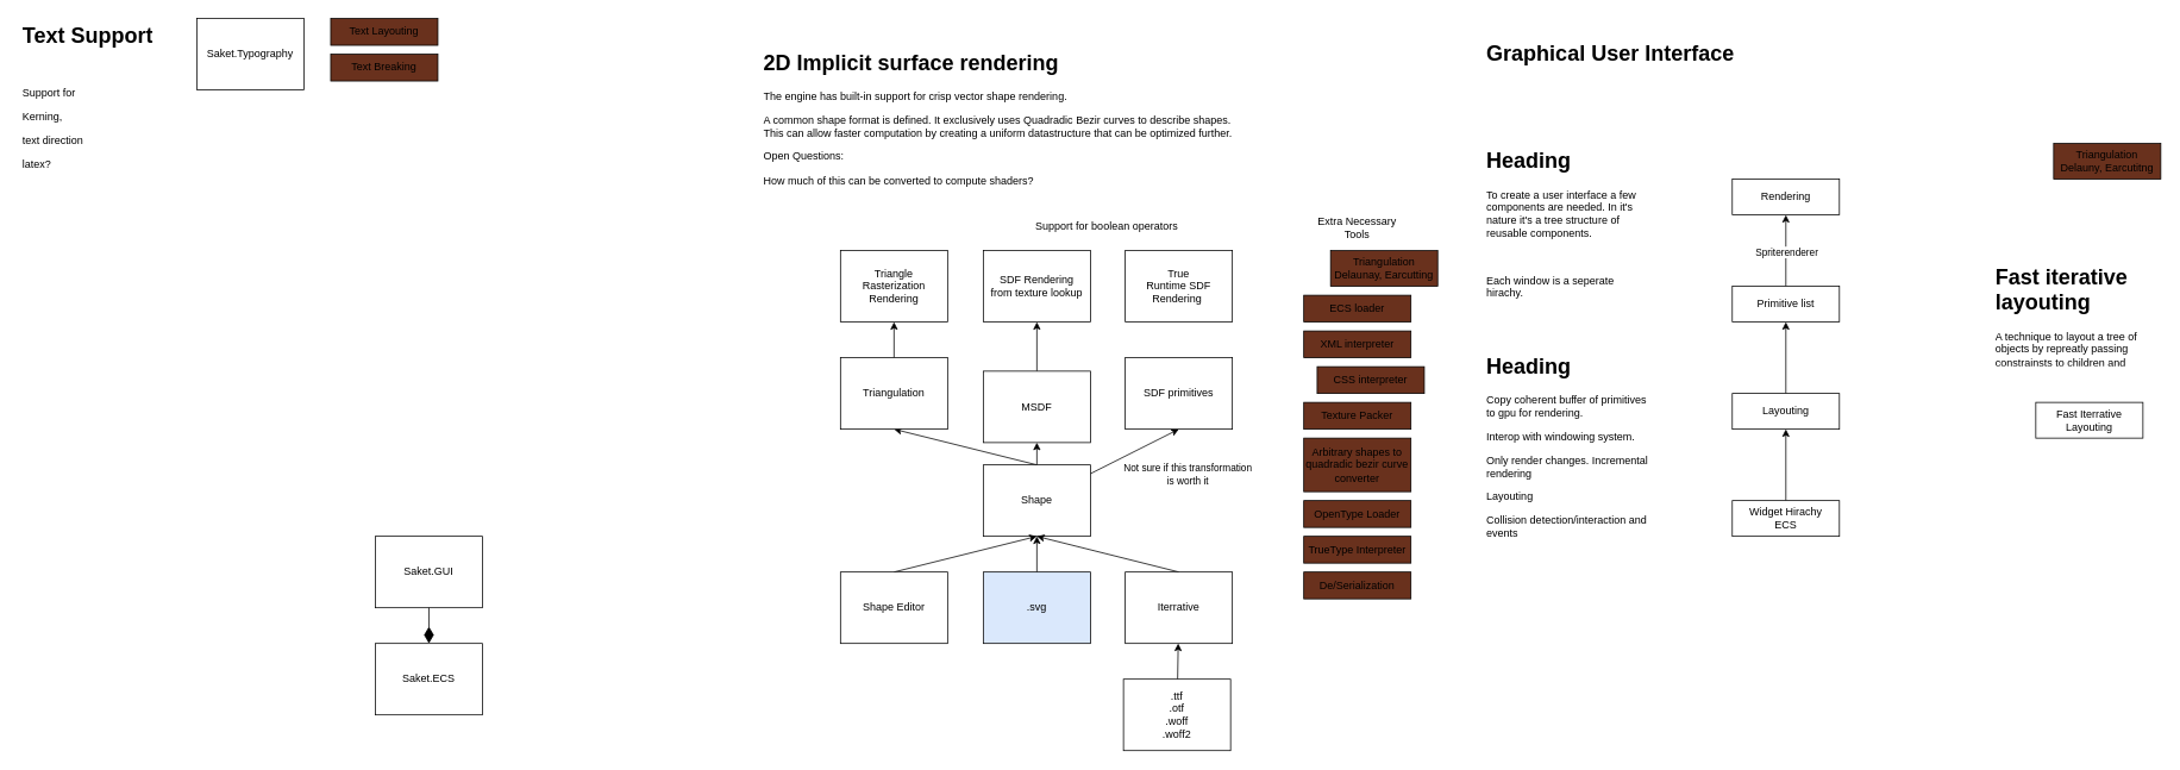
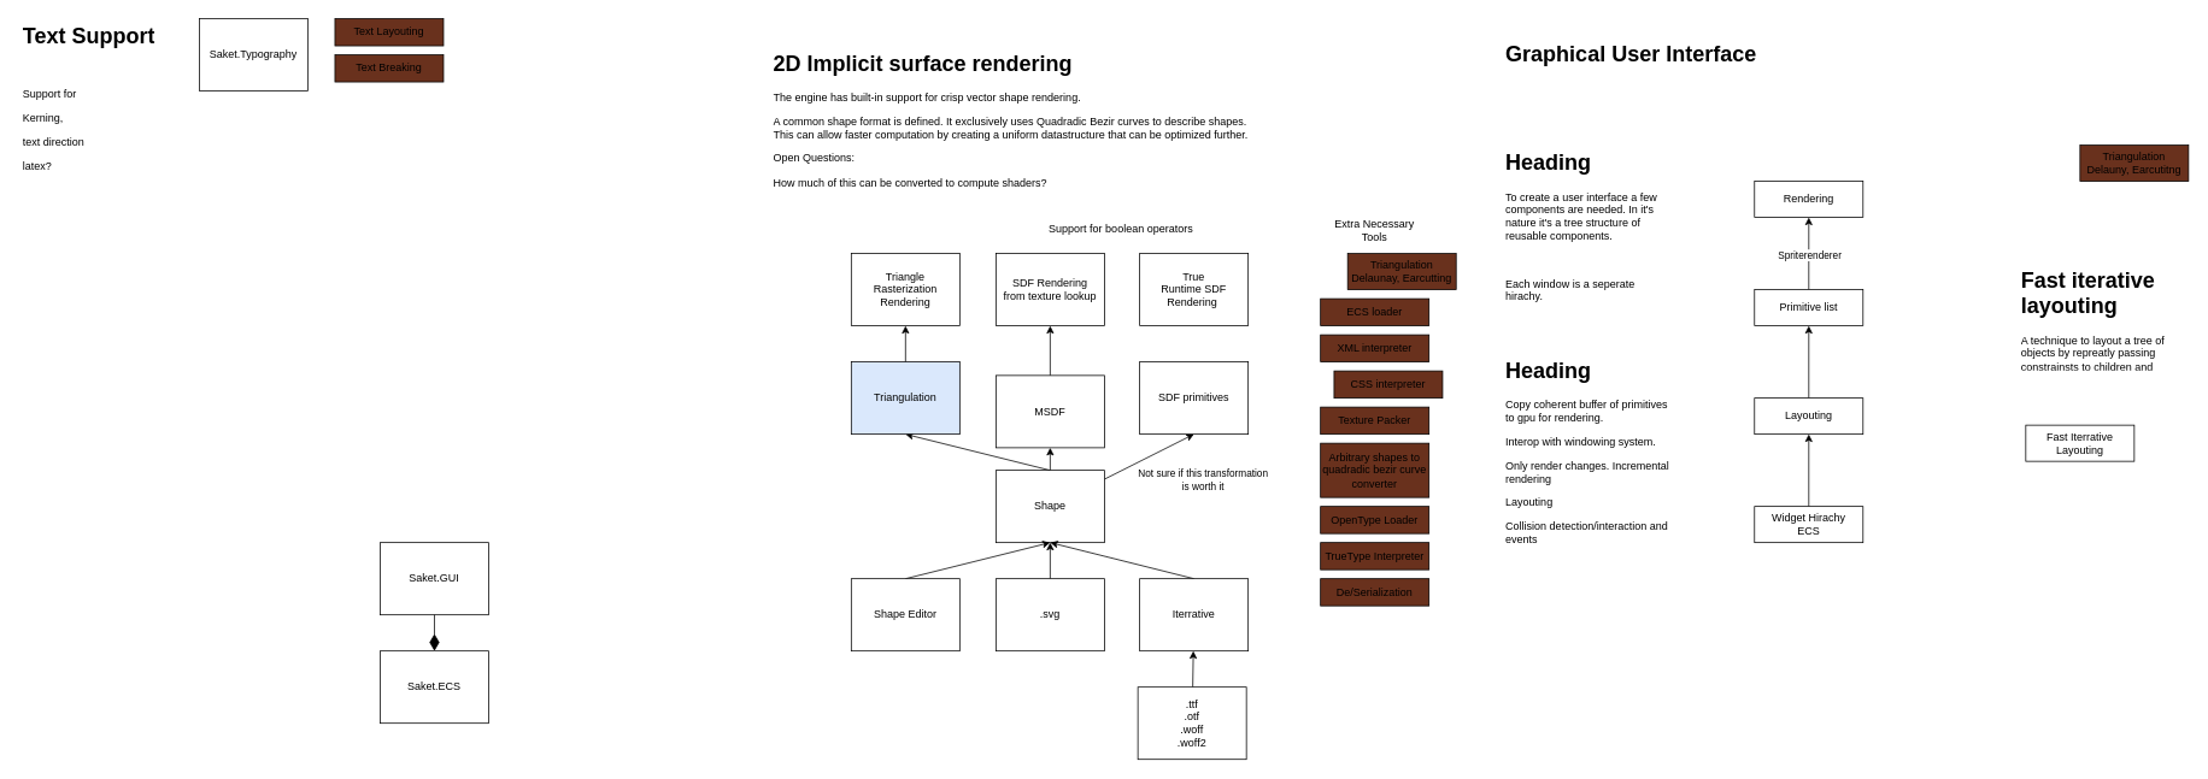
  <mxCell id="0" />
  <mxCell id="1" parent="0" />
  <mxCell id="2" value="Saket.ECS" style="rounded=0;whiteSpace=wrap;html=1;" parent="1" vertex="1"><mxGeometry x="420" y="720" width="120" height="80" as="geometry" /></mxCell>
  <mxCell id="3" value="Saket.GUI" style="rounded=0;whiteSpace=wrap;html=1;" parent="1" vertex="1"><mxGeometry x="420" y="600" width="120" height="80" as="geometry" /></mxCell>
  <mxCell id="4" value="" style="endArrow=none;startArrow=diamondThin;endFill=0;startFill=1;html=1;verticalAlign=bottom;labelBackgroundColor=none;strokeWidth=1;startSize=16;endSize=8;exitX=0.5;exitY=0;exitDx=0;exitDy=0;entryX=0.5;entryY=1;entryDx=0;entryDy=0;" parent="1" source="2" target="3" edge="1"><mxGeometry width="160" relative="1" as="geometry"><mxPoint x="670" y="680" as="sourcePoint" /><mxPoint x="830" y="680" as="targetPoint" /></mxGeometry></mxCell>
  <mxCell id="5" style="edgeStyle=none;html=1;startSize=16;exitX=0.5;exitY=0;exitDx=0;exitDy=0;entryX=0.5;entryY=1;entryDx=0;entryDy=0;" parent="1" source="9" target="17" edge="1"><mxGeometry relative="1" as="geometry" /></mxCell>
  <mxCell id="6" style="edgeStyle=none;html=1;entryX=0.5;entryY=1;entryDx=0;entryDy=0;exitX=0.5;exitY=0;exitDx=0;exitDy=0;" parent="1" source="9" target="21" edge="1"><mxGeometry relative="1" as="geometry" /></mxCell>
  <mxCell id="7" style="edgeStyle=none;html=1;entryX=0.5;entryY=1;entryDx=0;entryDy=0;" parent="1" source="9" target="27" edge="1"><mxGeometry relative="1" as="geometry" /></mxCell>
  <mxCell id="8" value="Not sure if this transformation&lt;br&gt;is worth it" style="edgeLabel;html=1;align=center;verticalAlign=middle;resizable=0;points=[];" parent="7" vertex="1" connectable="0"><mxGeometry x="0.411" y="-5" relative="1" as="geometry"><mxPoint x="37" y="31" as="offset" /></mxGeometry></mxCell>
  <mxCell id="9" value="Shape" style="rounded=0;whiteSpace=wrap;html=1;" parent="1" vertex="1"><mxGeometry x="1101" y="520" width="120" height="80" as="geometry" /></mxCell>
  <mxCell id="10" style="edgeStyle=none;html=1;entryX=0.5;entryY=1;entryDx=0;entryDy=0;startSize=16;" parent="1" source="11" target="9" edge="1"><mxGeometry relative="1" as="geometry" /></mxCell>
- <mxCell id="11" value=".svg" style="rounded=0;whiteSpace=wrap;html=1;fillColor=#dae8fc;" parent="1" vertex="1"><mxGeometry x="1101" y="640" width="120" height="80" as="geometry" /></mxCell>
+ <mxCell id="11" value=".svg" style="rounded=0;whiteSpace=wrap;html=1;" parent="1" vertex="1"><mxGeometry x="1101" y="640" width="120" height="80" as="geometry" /></mxCell>
  <mxCell id="12" style="edgeStyle=none;html=1;startSize=16;" parent="1" source="13" target="15" edge="1"><mxGeometry relative="1" as="geometry" /></mxCell>
  <mxCell id="13" value=".ttf&lt;br&gt;.otf&lt;br&gt;.woff&lt;br&gt;.woff2" style="rounded=0;whiteSpace=wrap;html=1;" parent="1" vertex="1"><mxGeometry x="1258" y="760" width="120" height="80" as="geometry" /></mxCell>
  <mxCell id="14" style="edgeStyle=none;html=1;entryX=0.5;entryY=1;entryDx=0;entryDy=0;startSize=16;exitX=0.5;exitY=0;exitDx=0;exitDy=0;" parent="1" source="15" target="9" edge="1"><mxGeometry relative="1" as="geometry" /></mxCell>
  <mxCell id="15" value="Iterrative" style="rounded=0;whiteSpace=wrap;html=1;" parent="1" vertex="1"><mxGeometry x="1260" y="640" width="120" height="80" as="geometry" /></mxCell>
  <mxCell id="16" style="edgeStyle=none;html=1;startSize=16;" parent="1" source="17" target="18" edge="1"><mxGeometry relative="1" as="geometry" /></mxCell>
  <mxCell id="17" value="MSDF" style="rounded=0;whiteSpace=wrap;html=1;" parent="1" vertex="1"><mxGeometry x="1101" y="415" width="120" height="80" as="geometry" /></mxCell>
  <mxCell id="18" value="SDF Rendering&lt;br&gt;from texture lookup" style="rounded=0;whiteSpace=wrap;html=1;" parent="1" vertex="1"><mxGeometry x="1101" y="280" width="120" height="80" as="geometry" /></mxCell>
  <mxCell id="19" value="&lt;h1&gt;2D Implicit surface rendering&lt;/h1&gt;&lt;p&gt;The engine has built-in support for crisp vector shape rendering.&amp;nbsp;&lt;/p&gt;&lt;p&gt;&lt;span&gt;A common shape format is defined.&amp;nbsp;&lt;/span&gt;&lt;span&gt;It exclusively uses Quadradic&amp;nbsp;&lt;/span&gt;&lt;span&gt;Bezir curves to describe shapes. This can allow faster computation by creating a uniform datastructure that can be optimized further.&amp;nbsp;&lt;/span&gt;&lt;br&gt;&lt;/p&gt;&lt;p&gt;&lt;span&gt;Open Questions:&lt;/span&gt;&lt;/p&gt;&lt;p&gt;&lt;span&gt;How much of this can be converted to compute shaders?&lt;/span&gt;&lt;br&gt;&lt;/p&gt;&lt;p&gt;&lt;br&gt;&lt;/p&gt;" style="text;html=1;strokeColor=none;fillColor=none;spacing=5;spacingTop=-20;overflow=hidden;rounded=0;fillOpacity=100;whiteSpace=wrap;" parent="1" vertex="1"><mxGeometry x="850" y="50" width="550" height="170" as="geometry" /></mxCell>
  <mxCell id="20" style="edgeStyle=none;html=1;" parent="1" source="21" target="22" edge="1"><mxGeometry relative="1" as="geometry" /></mxCell>
- <mxCell id="21" value="Triangulation" style="rounded=0;whiteSpace=wrap;html=1;" parent="1" vertex="1"><mxGeometry x="941" y="400" width="120" height="80" as="geometry" /></mxCell>
+ <mxCell id="21" value="Triangulation" style="rounded=0;whiteSpace=wrap;html=1;fillColor=#dae8fc;" parent="1" vertex="1"><mxGeometry x="941" y="400" width="120" height="80" as="geometry" /></mxCell>
  <mxCell id="22" value="Triangle &lt;br&gt;Rasterization Rendering" style="rounded=0;whiteSpace=wrap;html=1;" parent="1" vertex="1"><mxGeometry x="941" y="280" width="120" height="80" as="geometry" /></mxCell>
  <mxCell id="23" value="Triangulation&lt;br&gt;Delaunay, Earcutting" style="rounded=0;whiteSpace=wrap;html=1;fillColor=#69311D;" parent="1" vertex="1"><mxGeometry x="1490" y="280" width="120" height="40" as="geometry" /></mxCell>
  <mxCell id="24" value="ECS loader" style="rounded=0;whiteSpace=wrap;html=1;fillColor=#69311D;" parent="1" vertex="1"><mxGeometry x="1460" y="330" width="120" height="30" as="geometry" /></mxCell>
  <mxCell id="25" value="Texture Packer" style="rounded=0;whiteSpace=wrap;html=1;fillColor=#69311D;" parent="1" vertex="1"><mxGeometry x="1460" y="450" width="120" height="30" as="geometry" /></mxCell>
  <mxCell id="26" value="True&lt;br&gt;Runtime SDF Rendering&amp;nbsp;" style="rounded=0;whiteSpace=wrap;html=1;" parent="1" vertex="1"><mxGeometry x="1260" y="280" width="120" height="80" as="geometry" /></mxCell>
  <mxCell id="27" value="SDF primitives" style="rounded=0;whiteSpace=wrap;html=1;" parent="1" vertex="1"><mxGeometry x="1260" y="400" width="120" height="80" as="geometry" /></mxCell>
  <mxCell id="28" style="edgeStyle=none;html=1;entryX=0.5;entryY=1;entryDx=0;entryDy=0;exitX=0.5;exitY=0;exitDx=0;exitDy=0;" parent="1" source="29" target="9" edge="1"><mxGeometry relative="1" as="geometry" /></mxCell>
  <mxCell id="29" value="Shape Editor" style="rounded=0;whiteSpace=wrap;html=1;" parent="1" vertex="1"><mxGeometry x="941" y="640" width="120" height="80" as="geometry" /></mxCell>
  <mxCell id="30" value="Extra Necessary Tools" style="text;html=1;strokeColor=none;fillColor=none;align=center;verticalAlign=middle;whiteSpace=wrap;rounded=0;" parent="1" vertex="1"><mxGeometry x="1460" y="240" width="120" height="30" as="geometry" /></mxCell>
  <mxCell id="31" value="Arbitrary shapes to quadradic bezir curve converter" style="rounded=0;whiteSpace=wrap;html=1;fillColor=#69311D;" parent="1" vertex="1"><mxGeometry x="1460" y="490" width="120" height="60" as="geometry" /></mxCell>
  <mxCell id="32" value="OpenType Loader" style="rounded=0;whiteSpace=wrap;html=1;fillColor=#69311D;" parent="1" vertex="1"><mxGeometry x="1460" y="560" width="120" height="30" as="geometry" /></mxCell>
  <mxCell id="33" value="De/Serialization" style="rounded=0;whiteSpace=wrap;html=1;fillColor=#69311D;" parent="1" vertex="1"><mxGeometry x="1460" y="640" width="120" height="30" as="geometry" /></mxCell>
  <mxCell id="34" value="XML interpreter" style="rounded=0;whiteSpace=wrap;html=1;fillColor=#69311D;" parent="1" vertex="1"><mxGeometry x="1460" y="370" width="120" height="30" as="geometry" /></mxCell>
  <mxCell id="35" value="CSS interpreter" style="rounded=0;whiteSpace=wrap;html=1;fillColor=#69311D;" parent="1" vertex="1"><mxGeometry x="1475" y="410" width="120" height="30" as="geometry" /></mxCell>
  <mxCell id="36" value="TrueType Interpreter" style="rounded=0;whiteSpace=wrap;html=1;fillColor=#69311D;" parent="1" vertex="1"><mxGeometry x="1460" y="600" width="120" height="30" as="geometry" /></mxCell>
  <mxCell id="37" value="Text Layouting" style="rounded=0;whiteSpace=wrap;html=1;fillColor=#69311D;" parent="1" vertex="1"><mxGeometry x="370" y="20" width="120" height="30" as="geometry" /></mxCell>
  <mxCell id="38" value="Text Breaking" style="rounded=0;whiteSpace=wrap;html=1;fillColor=#69311D;" parent="1" vertex="1"><mxGeometry x="370" y="60" width="120" height="30" as="geometry" /></mxCell>
  <mxCell id="39" value="Saket.Typography" style="rounded=0;whiteSpace=wrap;html=1;" parent="1" vertex="1"><mxGeometry x="220" y="20" width="120" height="80" as="geometry" /></mxCell>
  <mxCell id="40" value="&lt;h1&gt;Text Support&lt;/h1&gt;&lt;p&gt;&lt;br&gt;&lt;/p&gt;&lt;p&gt;Support for&amp;nbsp;&lt;/p&gt;&lt;p&gt;Kerning,&lt;/p&gt;&lt;p&gt;text direction&lt;/p&gt;&lt;p&gt;latex?&lt;/p&gt;&lt;p&gt;&lt;br&gt;&lt;/p&gt;&lt;p&gt;&lt;br&gt;&lt;/p&gt;" style="text;html=1;strokeColor=none;fillColor=none;spacing=5;spacingTop=-20;overflow=hidden;rounded=0;fillOpacity=100;whiteSpace=wrap;" parent="1" vertex="1"><mxGeometry x="20" y="20" width="160" height="170" as="geometry" /></mxCell>
  <mxCell id="41" value="&lt;h1&gt;Graphical User Interface&lt;/h1&gt;&lt;p&gt;&lt;br&gt;&lt;/p&gt;&lt;p&gt;&lt;br&gt;&lt;/p&gt;" style="text;html=1;strokeColor=none;fillColor=none;spacing=5;spacingTop=-20;overflow=hidden;rounded=0;fillOpacity=100;whiteSpace=wrap;" parent="1" vertex="1"><mxGeometry x="1660" y="40" width="550" height="170" as="geometry" /></mxCell>
  <mxCell id="42" value="Triangulation&lt;br&gt;Delauny, Earcutitng" style="rounded=0;whiteSpace=wrap;html=1;fillColor=#69311D;" parent="1" vertex="1"><mxGeometry x="2300" y="160" width="120" height="40" as="geometry" /></mxCell>
  <mxCell id="43" style="edgeStyle=none;html=1;entryX=0.5;entryY=1;entryDx=0;entryDy=0;" parent="1" source="44" target="51" edge="1"><mxGeometry relative="1" as="geometry" /></mxCell>
  <mxCell id="44" value="Layouting" style="rounded=0;whiteSpace=wrap;html=1;" parent="1" vertex="1"><mxGeometry x="1940" y="440" width="120" height="40" as="geometry" /></mxCell>
  <mxCell id="45" value="&lt;span style=&quot;font-size: 12px&quot;&gt;Support for boolean operators&lt;/span&gt;" style="edgeLabel;html=1;align=center;verticalAlign=middle;resizable=0;points=[];" parent="1" vertex="1" connectable="0"><mxGeometry x="1260.005" y="255" as="geometry"><mxPoint x="-22" y="-3" as="offset" /></mxGeometry></mxCell>
  <mxCell id="46" style="edgeStyle=none;html=1;entryX=0.5;entryY=1;entryDx=0;entryDy=0;" parent="1" source="47" target="44" edge="1"><mxGeometry relative="1" as="geometry" /></mxCell>
  <mxCell id="47" value="Widget Hirachy&lt;br&gt;ECS" style="rounded=0;whiteSpace=wrap;html=1;" parent="1" vertex="1"><mxGeometry x="1940" y="560" width="120" height="40" as="geometry" /></mxCell>
  <mxCell id="48" value="&lt;h1&gt;Heading&lt;/h1&gt;&lt;p&gt;To create a user interface a few components are needed. In it's nature it's a tree structure of reusable components.&lt;/p&gt;&lt;p&gt;&lt;br&gt;&lt;/p&gt;&lt;p&gt;Each window is a seperate hirachy.&lt;/p&gt;&lt;p&gt;&lt;br&gt;&lt;/p&gt;&lt;p&gt;&lt;br&gt;&lt;/p&gt;&lt;p&gt;&lt;br&gt;&lt;/p&gt;&lt;p&gt;&lt;br&gt;&lt;/p&gt;&lt;p&gt;&lt;br&gt;&lt;/p&gt;" style="text;html=1;strokeColor=none;fillColor=none;spacing=5;spacingTop=-20;whiteSpace=wrap;overflow=hidden;rounded=0;" parent="1" vertex="1"><mxGeometry x="1660" y="160" width="190" height="430" as="geometry" /></mxCell>
  <mxCell id="49" style="edgeStyle=none;html=1;" parent="1" source="51" target="53" edge="1"><mxGeometry relative="1" as="geometry" /></mxCell>
  <mxCell id="50" value="Spriterenderer" style="edgeLabel;html=1;align=center;verticalAlign=middle;resizable=0;points=[];" parent="49" vertex="1" connectable="0"><mxGeometry x="-0.192" y="-4" relative="1" as="geometry"><mxPoint x="-4" y="-7" as="offset" /></mxGeometry></mxCell>
  <mxCell id="51" value="Primitive list" style="rounded=0;whiteSpace=wrap;html=1;" parent="1" vertex="1"><mxGeometry x="1940" y="320" width="120" height="40" as="geometry" /></mxCell>
  <mxCell id="52" value="&lt;h1&gt;Fast iterative layouting&lt;/h1&gt;&lt;div&gt;A technique to layout a tree of objects by repreatly passing constrainsts to children and&amp;nbsp;&lt;/div&gt;" style="text;html=1;strokeColor=none;fillColor=none;spacing=5;spacingTop=-20;whiteSpace=wrap;overflow=hidden;rounded=0;" parent="1" vertex="1"><mxGeometry x="2230" y="290" width="190" height="120" as="geometry" /></mxCell>
  <mxCell id="53" value="Rendering" style="rounded=0;whiteSpace=wrap;html=1;" parent="1" vertex="1"><mxGeometry x="1940" y="200" width="120" height="40" as="geometry" /></mxCell>
- <mxCell id="54" value="Fast Iterrative Layouting" style="rounded=0;whiteSpace=wrap;html=1;" vertex="1" parent="1"><mxGeometry x="2280" y="450" width="120" height="40" as="geometry" /></mxCell>
+ <mxCell id="54" value="Fast Iterrative Layouting" style="rounded=0;whiteSpace=wrap;html=1;" vertex="1" parent="1"><mxGeometry x="2240" y="470" width="120" height="40" as="geometry" /></mxCell>
  <mxCell id="55" value="&lt;h1&gt;Heading&lt;/h1&gt;&lt;p&gt;Copy coherent buffer of primitives to gpu for rendering.&lt;/p&gt;&lt;p&gt;Interop with windowing system.&lt;/p&gt;&lt;p&gt;Only render changes. Incremental rendering&lt;/p&gt;&lt;p&gt;Layouting&lt;/p&gt;&lt;p&gt;Collision detection/interaction and events&lt;/p&gt;&lt;p&gt;&lt;br&gt;&lt;/p&gt;&lt;p&gt;&lt;br&gt;&lt;/p&gt;&lt;p&gt;&lt;br&gt;&lt;/p&gt;&lt;p&gt;&lt;br&gt;&lt;/p&gt;&lt;p&gt;&lt;br&gt;&lt;/p&gt;&lt;p&gt;&lt;br&gt;&lt;/p&gt;" style="text;html=1;strokeColor=none;fillColor=none;spacing=5;spacingTop=-20;whiteSpace=wrap;overflow=hidden;rounded=0;" vertex="1" parent="1"><mxGeometry x="1660" y="390" width="190" height="430" as="geometry" /></mxCell>
